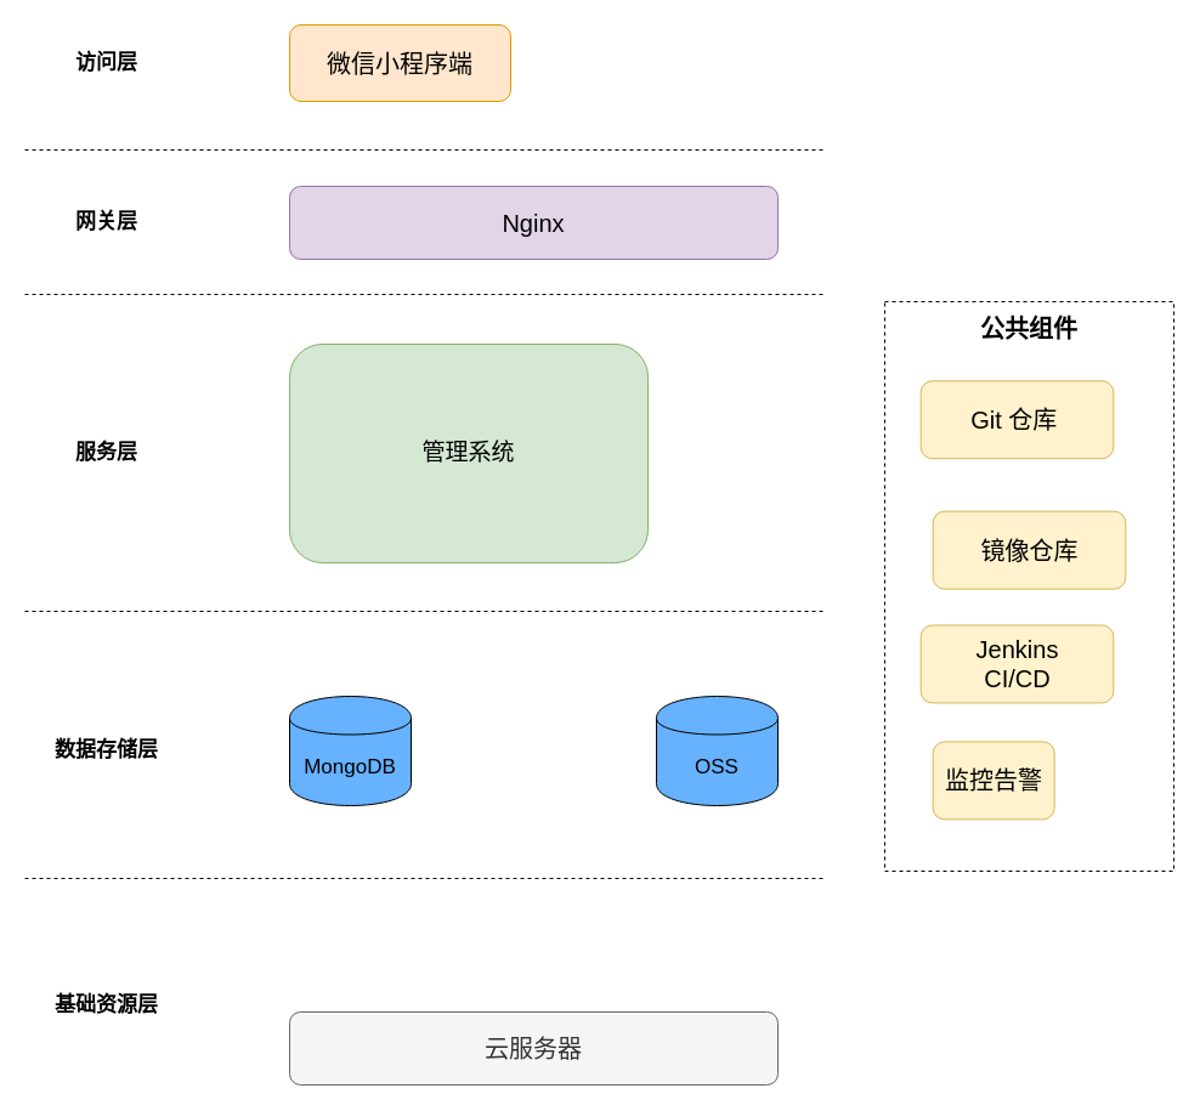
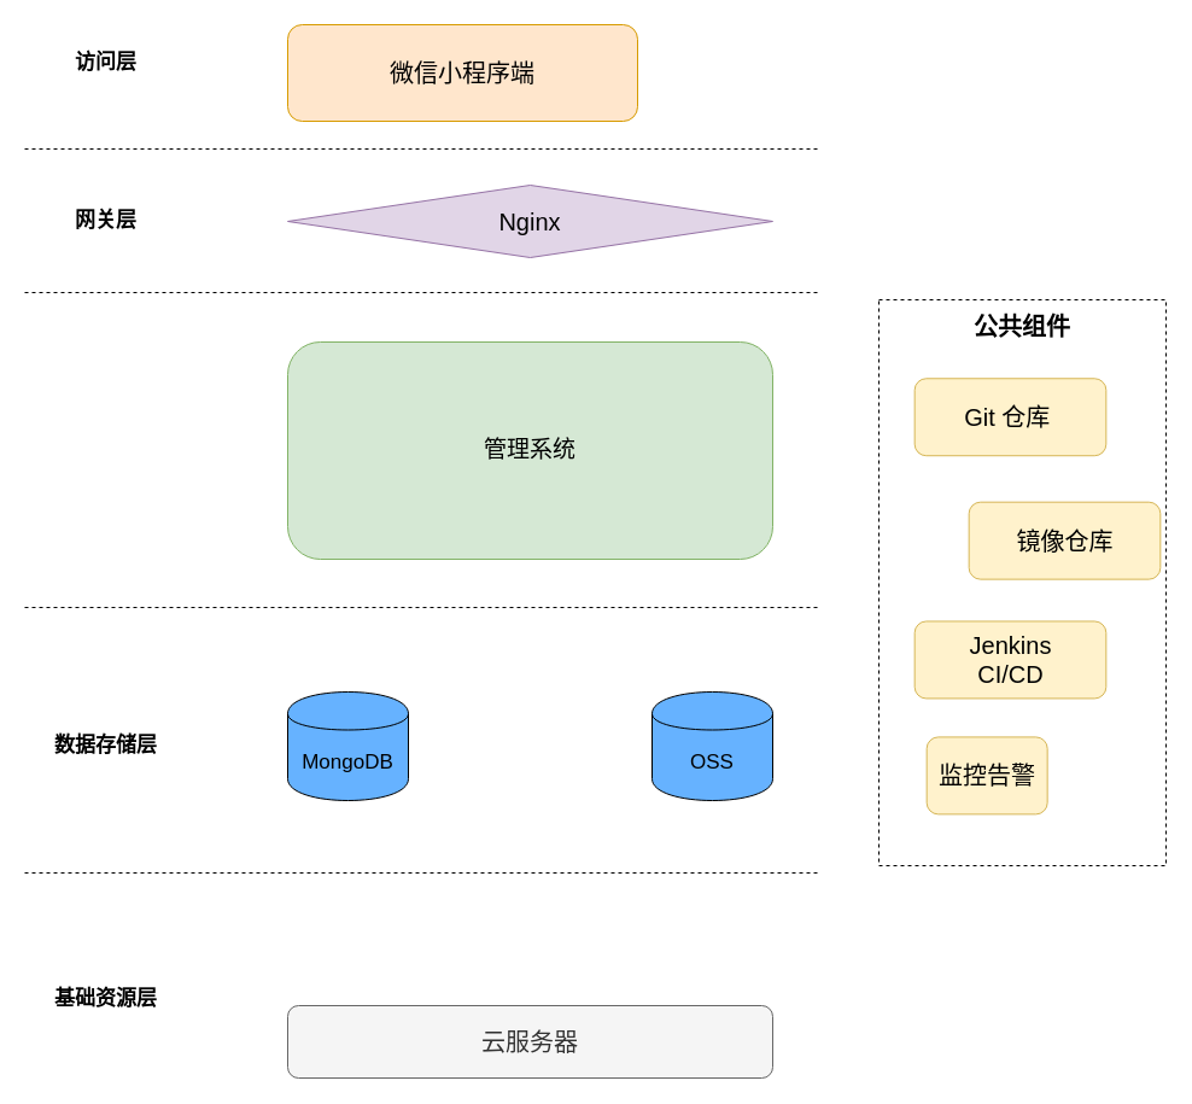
  <mxCell id="0" />
  <mxCell id="1" parent="0" />
  <mxCell id="2" value="" style="endArrow=none;dashed=1;html=1;" parent="1" edge="1"><mxGeometry width="50" height="50" relative="1" as="geometry"><mxPoint x="20.01" y="503" as="sourcePoint" /><mxPoint x="680" y="503" as="targetPoint" /></mxGeometry></mxCell>
  <mxCell id="3" value="" style="endArrow=none;dashed=1;html=1;" parent="1" edge="1"><mxGeometry width="50" height="50" relative="1" as="geometry"><mxPoint x="20.01" y="242" as="sourcePoint" /><mxPoint x="680" y="242" as="targetPoint" /></mxGeometry></mxCell>
  <mxCell id="4" value="MongoDB" style="shape=cylinder;whiteSpace=wrap;html=1;boundedLbl=1;backgroundOutline=1;fillColor=#66B2FF;fontSize=17;fontColor=#000000;" parent="1" vertex="1"><mxGeometry x="238" y="573" width="100" height="90" as="geometry" /></mxCell>
  <mxCell id="5" value="数据存储层" style="text;html=1;align=center;verticalAlign=middle;resizable=0;points=[];autosize=1;fontSize=17;fontStyle=1" parent="1" vertex="1"><mxGeometry x="39.51" y="606" width="95" height="24" as="geometry" /></mxCell>
  <mxCell id="6" value="" style="endArrow=none;dashed=1;html=1;" parent="1" edge="1"><mxGeometry width="50" height="50" relative="1" as="geometry"><mxPoint x="20.01" y="123" as="sourcePoint" /><mxPoint x="680" y="123" as="targetPoint" /></mxGeometry></mxCell>
  <mxCell id="7" value="网关层" style="text;html=1;align=center;verticalAlign=middle;resizable=0;points=[];autosize=1;fontSize=17;fontStyle=1" parent="1" vertex="1"><mxGeometry x="56.51" y="171" width="61" height="24" as="geometry" /></mxCell>
- <mxCell id="8" value="Nginx" style="rounded=1;whiteSpace=wrap;html=1;fillColor=#e1d5e7;strokeColor=#9673a6;fontSize=20;fontColor=#000000;" parent="1" vertex="1"><mxGeometry x="238.01" y="153" width="401.99" height="60" as="geometry" /></mxCell>
- <mxCell id="9" value="服务层" style="text;html=1;align=center;verticalAlign=middle;resizable=0;points=[];autosize=1;fontSize=17;fontStyle=1" parent="1" vertex="1"><mxGeometry x="56.51" y="361" width="61" height="24" as="geometry" /></mxCell>
- <mxCell id="10" value="管理系统" style="rounded=1;whiteSpace=wrap;html=1;fillColor=#d5e8d4;strokeColor=#82b366;fontSize=19;fontColor=#000000;" parent="1" vertex="1"><mxGeometry x="238.01" y="283" width="295" height="180" as="geometry" /></mxCell>
+ <mxCell id="8" value="Nginx" style="rhombus;whiteSpace=wrap;html=1;fillColor=#e1d5e7;strokeColor=#9673a6;fontSize=20;fontColor=#000000;" parent="1" vertex="1"><mxGeometry x="238.01" y="153" width="401.99" height="60" as="geometry" /></mxCell>
+ <mxCell id="10" value="管理系统" style="rounded=1;whiteSpace=wrap;html=1;fillColor=#d5e8d4;strokeColor=#82b366;fontSize=19;fontColor=#000000;" parent="1" vertex="1"><mxGeometry x="238.01" y="283" width="401.99" height="180" as="geometry" /></mxCell>
  <mxCell id="11" value="" style="endArrow=none;dashed=1;html=1;" parent="1" edge="1"><mxGeometry width="50" height="50" relative="1" as="geometry"><mxPoint x="20" y="723" as="sourcePoint" /><mxPoint x="680" y="723" as="targetPoint" /></mxGeometry></mxCell>
  <mxCell id="12" value="基础资源层" style="text;html=1;align=center;verticalAlign=middle;resizable=0;points=[];autosize=1;fontSize=17;fontStyle=1" parent="1" vertex="1"><mxGeometry x="39.51" y="816" width="95" height="24" as="geometry" /></mxCell>
  <mxCell id="13" value="云服务器" style="rounded=1;whiteSpace=wrap;html=1;fillColor=#f5f5f5;strokeColor=#666666;fontColor=#333333;fontSize=20;" parent="1" vertex="1"><mxGeometry x="238" y="833" width="402" height="60" as="geometry" /></mxCell>
  <mxCell id="14" value="OSS" style="shape=cylinder;whiteSpace=wrap;html=1;boundedLbl=1;backgroundOutline=1;fillColor=#66B2FF;fontSize=17;fontColor=#000000;" parent="1" vertex="1"><mxGeometry x="540" y="573" width="100" height="90" as="geometry" /></mxCell>
  <mxCell id="15" value="" style="group;fontSize=20;fontColor=#000000;" parent="1" vertex="1" connectable="0"><mxGeometry x="728" y="248" width="238" height="469" as="geometry" /></mxCell>
  <mxCell id="16" value="" style="rounded=0;whiteSpace=wrap;html=1;dashed=1;fontSize=20;" parent="15" vertex="1"><mxGeometry width="238" height="469" as="geometry" /></mxCell>
  <mxCell id="17" value="Git 仓库&amp;nbsp;" style="rounded=1;whiteSpace=wrap;html=1;fillColor=#fff2cc;strokeColor=#d6b656;fontSize=20;fontColor=#000000;" parent="15" vertex="1"><mxGeometry x="29.667" y="65.273" width="158.667" height="63.955" as="geometry" /></mxCell>
- <mxCell id="18" value="镜像仓库" style="rounded=1;whiteSpace=wrap;html=1;fillColor=#fff2cc;strokeColor=#d6b656;fontSize=20;fontColor=#000000;" parent="15" vertex="1"><mxGeometry x="39.667" y="172.677" width="158.667" height="63.955" as="geometry" /></mxCell>
+ <mxCell id="18" value="镜像仓库" style="rounded=1;whiteSpace=wrap;html=1;fillColor=#fff2cc;strokeColor=#d6b656;fontSize=20;fontColor=#000000;" parent="15" vertex="1"><mxGeometry x="74.667" y="167.677" width="158.667" height="63.955" as="geometry" /></mxCell>
  <mxCell id="19" value="Jenkins&lt;br style=&quot;font-size: 20px;&quot;&gt;CI/CD" style="rounded=1;whiteSpace=wrap;html=1;fillColor=#fff2cc;strokeColor=#d6b656;fontSize=20;fontColor=#000000;" parent="15" vertex="1"><mxGeometry x="29.667" y="266.477" width="158.667" height="63.955" as="geometry" /></mxCell>
  <mxCell id="20" value="监控告警" style="rounded=1;whiteSpace=wrap;html=1;fillColor=#fff2cc;strokeColor=#d6b656;fontSize=20;fontColor=#000000;" parent="15" vertex="1"><mxGeometry x="39.667" y="362.409" width="100" height="63.955" as="geometry" /></mxCell>
  <mxCell id="21" value="公共组件" style="text;html=1;strokeColor=none;fillColor=none;align=center;verticalAlign=middle;whiteSpace=wrap;rounded=0;dashed=1;fontSize=20;fontStyle=1" parent="15" vertex="1"><mxGeometry x="52.889" y="11.725" width="132.222" height="21.318" as="geometry" /></mxCell>
  <mxCell id="22" value="访问层" style="text;html=1;align=center;verticalAlign=middle;resizable=0;points=[];autosize=1;fontSize=17;fontStyle=1" parent="1" vertex="1"><mxGeometry x="52.01" y="36.5" width="70" height="30" as="geometry" /></mxCell>
- <mxCell id="23" value="微信小程序端" style="rounded=1;whiteSpace=wrap;html=1;fillColor=#ffe6cc;strokeColor=#d79b00;fontSize=20;fontColor=#000000;" parent="1" vertex="1"><mxGeometry x="238" y="20" width="182" height="63" as="geometry" /></mxCell>
+ <mxCell id="23" value="微信小程序端" style="rounded=1;whiteSpace=wrap;html=1;fillColor=#ffe6cc;strokeColor=#d79b00;fontSize=20;fontColor=#000000;" parent="1" vertex="1"><mxGeometry x="238" y="20" width="290" height="80" as="geometry" /></mxCell>
